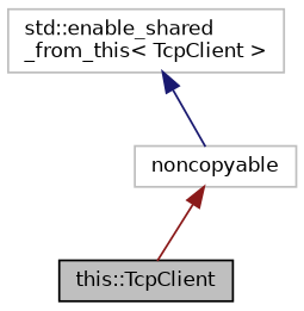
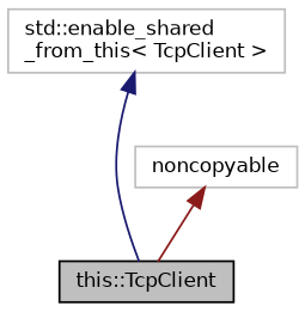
  digraph {
    node [color=grey75 fontname=Helvetica fontsize=10 shape=record]
    edge [dir=back fontname=Helvetica fontsize=10 labelfontname=Helvetica labelfontsize=10 style=solid]
    n1 [color=black fillcolor=grey75 fontcolor=black height=0.2 label="this::TcpClient" style=filled width=0.4]
    n2 [height=0.2 label=noncopyable width=0.4]
    n3 [height=0.2 label="std::enable_shared\l_from_this\< TcpClient \>" width=0.4]
    n2 -> n1 [color=firebrick4]
-   n3 -> n2 [color=midnightblue]
+   n3 -> n1 [color=midnightblue]
  }
